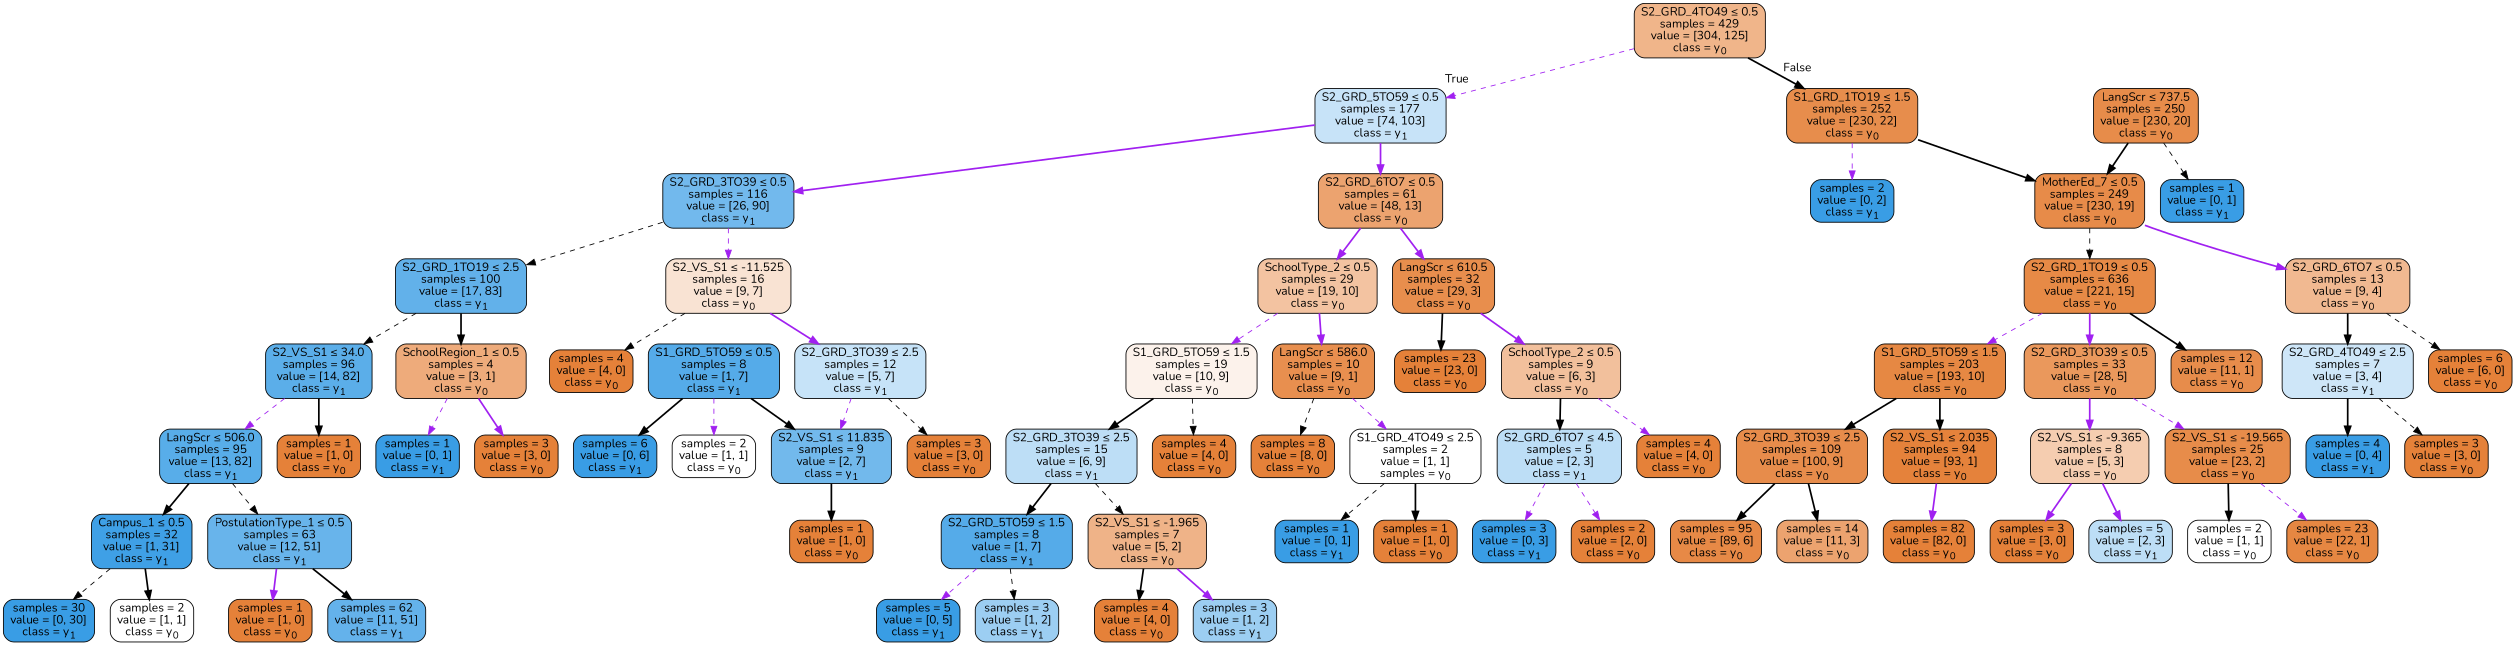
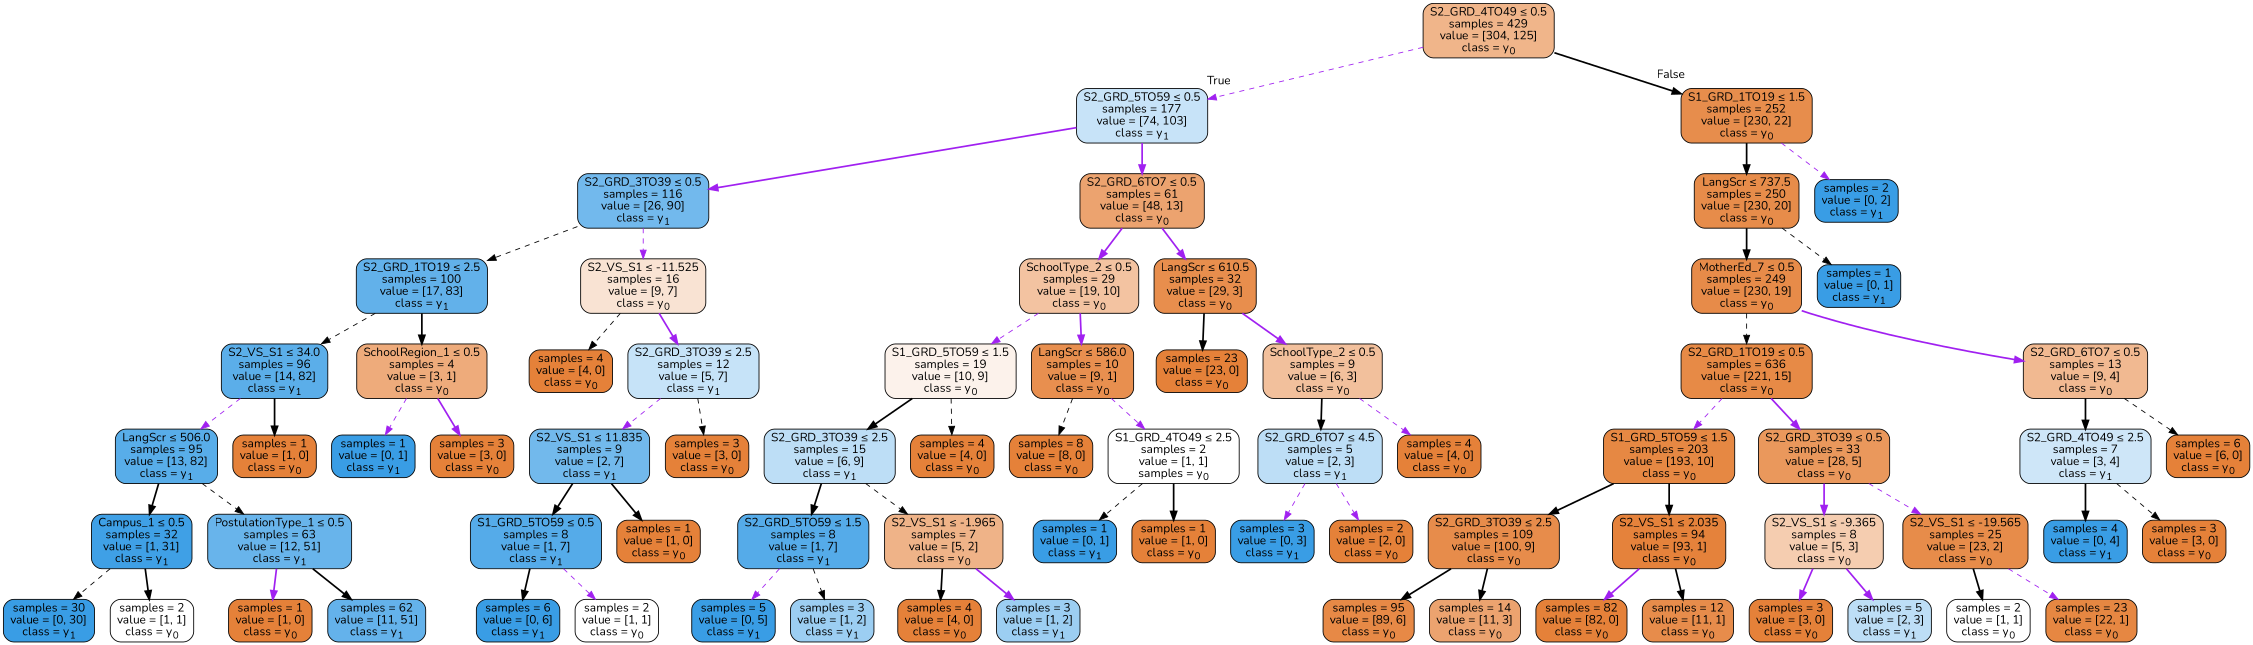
  digraph {
    fontname=Nunito
    node [color=black fillcolor="#e58139" fontname=Nunito shape=box style="filled, rounded"]
    edge [color=black fontname=Nunito style=bold]
    n1 [fillcolor="#f0b58a" label=<S2_GRD_4TO49 &le; 0.5<br/>samples = 429<br/>value = [304, 125]<br/>class = y<SUB>0</SUB>>]
    n2 [fillcolor="#c7e3f8" label=<S2_GRD_5TO59 &le; 0.5<br/>samples = 177<br/>value = [74, 103]<br/>class = y<SUB>1</SUB>>]
    n3 [fillcolor="#e78d4c" label=<S1_GRD_1TO19 &le; 1.5<br/>samples = 252<br/>value = [230, 22]<br/>class = y<SUB>0</SUB>>]
    n4 [fillcolor="#72b9ed" label=<S2_GRD_3TO39 &le; 0.5<br/>samples = 116<br/>value = [26, 90]<br/>class = y<SUB>1</SUB>>]
    n5 [fillcolor="#eca36f" label=<S2_GRD_6TO7 &le; 0.5<br/>samples = 61<br/>value = [48, 13]<br/>class = y<SUB>0</SUB>>]
    n6 [fillcolor="#e78c4a" label=<LangScr &le; 737.5<br/>samples = 250<br/>value = [230, 20]<br/>class = y<SUB>0</SUB>>]
    n7 [fillcolor="#399de5" label=<samples = 2<br/>value = [0, 2]<br/>class = y<SUB>1</SUB>>]
    n8 [fillcolor="#62b1ea" label=<S2_GRD_1TO19 &le; 2.5<br/>samples = 100<br/>value = [17, 83]<br/>class = y<SUB>1</SUB>>]
    n9 [fillcolor="#f9e3d3" label=<S2_VS_S1 &le; -11.525<br/>samples = 16<br/>value = [9, 7]<br/>class = y<SUB>0</SUB>>]
    n10 [fillcolor="#f3c3a1" label=<SchoolType_2 &le; 0.5<br/>samples = 29<br/>value = [19, 10]<br/>class = y<SUB>0</SUB>>]
    n11 [fillcolor="#e88e4d" label=<LangScr &le; 610.5<br/>samples = 32<br/>value = [29, 3]<br/>class = y<SUB>0</SUB>>]
    n12 [fillcolor="#5baee9" label=<S2_VS_S1 &le; 34.0<br/>samples = 96<br/>value = [14, 82]<br/>class = y<SUB>1</SUB>>]
    n13 [fillcolor="#eeab7b" label=<SchoolRegion_1 &le; 0.5<br/>samples = 4<br/>value = [3, 1]<br/>class = y<SUB>0</SUB>>]
    n14 [label=<samples = 4<br/>value = [4, 0]<br/>class = y<SUB>0</SUB>>]
    n15 [fillcolor="#c6e3f8" label=<S2_GRD_3TO39 &le; 2.5<br/>samples = 12<br/>value = [5, 7]<br/>class = y<SUB>1</SUB>>]
    n16 [fillcolor="#58ade9" label=<LangScr &le; 506.0<br/>samples = 95<br/>value = [13, 82]<br/>class = y<SUB>1</SUB>>]
    n17 [label=<samples = 1<br/>value = [1, 0]<br/>class = y<SUB>0</SUB>>]
    n18 [fillcolor="#399de5" label=<samples = 1<br/>value = [0, 1]<br/>class = y<SUB>1</SUB>>]
    n19 [label=<samples = 3<br/>value = [3, 0]<br/>class = y<SUB>0</SUB>>]
    n20 [fillcolor="#3fa0e6" label=<Campus_1 &le; 0.5<br/>samples = 32<br/>value = [1, 31]<br/>class = y<SUB>1</SUB>>]
    n21 [fillcolor="#68b4eb" label=<PostulationType_1 &le; 0.5<br/>samples = 63<br/>value = [12, 51]<br/>class = y<SUB>1</SUB>>]
    n22 [fillcolor="#399de5" label=<samples = 30<br/>value = [0, 30]<br/>class = y<SUB>1</SUB>>]
    n23 [fillcolor="#ffffff" label=<samples = 2<br/>value = [1, 1]<br/>class = y<SUB>0</SUB>>]
    n24 [label=<samples = 1<br/>value = [1, 0]<br/>class = y<SUB>0</SUB>>]
    n25 [fillcolor="#64b2eb" label=<samples = 62<br/>value = [11, 51]<br/>class = y<SUB>1</SUB>>]
    n26 [fillcolor="#72b9ec" label=<S2_VS_S1 &le; 11.835<br/>samples = 9<br/>value = [2, 7]<br/>class = y<SUB>1</SUB>>]
    n27 [label=<samples = 3<br/>value = [3, 0]<br/>class = y<SUB>0</SUB>>]
    n28 [fillcolor="#55abe9" label=<S1_GRD_5TO59 &le; 0.5<br/>samples = 8<br/>value = [1, 7]<br/>class = y<SUB>1</SUB>>]
    n29 [label=<samples = 1<br/>value = [1, 0]<br/>class = y<SUB>0</SUB>>]
    n30 [fillcolor="#399de5" label=<samples = 6<br/>value = [0, 6]<br/>class = y<SUB>1</SUB>>]
    n31 [fillcolor="#ffffff" label=<samples = 2<br/>value = [1, 1]<br/>class = y<SUB>0</SUB>>]
    n32 [fillcolor="#fcf2eb" label=<S1_GRD_5TO59 &le; 1.5<br/>samples = 19<br/>value = [10, 9]<br/>class = y<SUB>0</SUB>>]
    n33 [fillcolor="#e88f4f" label=<LangScr &le; 586.0<br/>samples = 10<br/>value = [9, 1]<br/>class = y<SUB>0</SUB>>]
    n34 [label=<samples = 23<br/>value = [23, 0]<br/>class = y<SUB>0</SUB>>]
    n35 [fillcolor="#f2c09c" label=<SchoolType_2 &le; 0.5<br/>samples = 9<br/>value = [6, 3]<br/>class = y<SUB>0</SUB>>]
    n36 [fillcolor="#bddef6" label=<S2_GRD_3TO39 &le; 2.5<br/>samples = 15<br/>value = [6, 9]<br/>class = y<SUB>1</SUB>>]
    n37 [label=<samples = 4<br/>value = [4, 0]<br/>class = y<SUB>0</SUB>>]
    n38 [label=<samples = 8<br/>value = [8, 0]<br/>class = y<SUB>0</SUB>>]
    n39 [fillcolor="#ffffff" label=<S1_GRD_4TO49 &le; 2.5<br/>samples = 2<br/>value = [1, 1]<br/>samples = y<SUB>0</SUB>>]
    n40 [fillcolor="#55abe9" label=<S2_GRD_5TO59 &le; 1.5<br/>samples = 8<br/>value = [1, 7]<br/>class = y<SUB>1</SUB>>]
    n41 [fillcolor="#efb388" label=<S2_VS_S1 &le; -1.965<br/>samples = 7<br/>value = [5, 2]<br/>class = y<SUB>0</SUB>>]
    n42 [fillcolor="#399de5" label=<samples = 5<br/>value = [0, 5]<br/>class = y<SUB>1</SUB>>]
    n43 [fillcolor="#9ccef2" label=<samples = 3<br/>value = [1, 2]<br/>class = y<SUB>1</SUB>>]
    n44 [label=<samples = 4<br/>value = [4, 0]<br/>class = y<SUB>0</SUB>>]
    n45 [fillcolor="#9ccef2" label=<samples = 3<br/>value = [1, 2]<br/>class = y<SUB>1</SUB>>]
    n46 [fillcolor="#399de5" label=<samples = 1<br/>value = [0, 1]<br/>class = y<SUB>1</SUB>>]
    n47 [label=<samples = 1<br/>value = [1, 0]<br/>class = y<SUB>0</SUB>>]
    n48 [fillcolor="#bddef6" label=<S2_GRD_6TO7 &le; 4.5<br/>samples = 5<br/>value = [2, 3]<br/>class = y<SUB>1</SUB>>]
    n49 [label=<samples = 4<br/>value = [4, 0]<br/>class = y<SUB>0</SUB>>]
    n50 [fillcolor="#399de5" label=<samples = 3<br/>value = [0, 3]<br/>class = y<SUB>1</SUB>>]
    n51 [label=<samples = 2<br/>value = [2, 0]<br/>class = y<SUB>0</SUB>>]
    n52 [fillcolor="#e78b49" label=<MotherEd_7 &le; 0.5<br/>samples = 249<br/>value = [230, 19]<br/>class = y<SUB>0</SUB>>]
    n53 [fillcolor="#399de5" label=<samples = 1<br/>value = [0, 1]<br/>class = y<SUB>1</SUB>>]
    n54 [fillcolor="#e78a46" label=<S2_GRD_1TO19 &le; 0.5<br/>samples = 636<br/>value = [221, 15]<br/>class = y<SUB>0</SUB>>]
    n55 [fillcolor="#f1b991" label=<S2_GRD_6TO7 &le; 0.5<br/>samples = 13<br/>value = [9, 4]<br/>class = y<SUB>0</SUB>>]
    n56 [fillcolor="#e68843" label=<S1_GRD_5TO59 &le; 1.5<br/>samples = 203<br/>value = [193, 10]<br/>class = y<SUB>0</SUB>>]
    n57 [fillcolor="#ea985c" label=<S2_GRD_3TO39 &le; 0.5<br/>samples = 33<br/>value = [28, 5]<br/>class = y<SUB>0</SUB>>]
    n58 [fillcolor="#cee6f8" label=<S2_GRD_4TO49 &le; 2.5<br/>samples = 7<br/>value = [3, 4]<br/>class = y<SUB>1</SUB>>]
    n59 [label=<samples = 6<br/>value = [6, 0]<br/>class = y<SUB>0</SUB>>]
    n60 [fillcolor="#e78c4b" label=<S2_GRD_3TO39 &le; 2.5<br/>samples = 109<br/>value = [100, 9]<br/>class = y<SUB>0</SUB>>]
    n61 [fillcolor="#e5823b" label=<S2_VS_S1 &le; 2.035<br/>samples = 94<br/>value = [93, 1]<br/>class = y<SUB>0</SUB>>]
    n62 [fillcolor="#f5cdb0" label=<S2_VS_S1 &le; -9.365<br/>samples = 8<br/>value = [5, 3]<br/>class = y<SUB>0</SUB>>]
    n63 [fillcolor="#e78c4a" label=<S2_VS_S1 &le; -19.565<br/>samples = 25<br/>value = [23, 2]<br/>class = y<SUB>0</SUB>>]
    n64 [fillcolor="#e78946" label=<samples = 95<br/>value = [89, 6]<br/>class = y<SUB>0</SUB>>]
    n65 [fillcolor="#eca36f" label=<samples = 14<br/>value = [11, 3]<br/>class = y<SUB>0</SUB>>]
    n66 [label=<samples = 82<br/>value = [82, 0]<br/>class = y<SUB>0</SUB>>]
    n67 [fillcolor="#e78c4b" label=<samples = 12<br/>value = [11, 1]<br/>class = y<SUB>0</SUB>>]
    n68 [label=<samples = 3<br/>value = [3, 0]<br/>class = y<SUB>0</SUB>>]
    n69 [fillcolor="#bddef6" label=<samples = 5<br/>value = [2, 3]<br/>class = y<SUB>1</SUB>>]
    n70 [fillcolor="#ffffff" label=<samples = 2<br/>value = [1, 1]<br/>class = y<SUB>0</SUB>>]
    n71 [fillcolor="#e68742" label=<samples = 23<br/>value = [22, 1]<br/>class = y<SUB>0</SUB>>]
    n72 [fillcolor="#399de5" label=<samples = 4<br/>value = [0, 4]<br/>class = y<SUB>1</SUB>>]
    n73 [label=<samples = 3<br/>value = [3, 0]<br/>class = y<SUB>0</SUB>>]
    n1 -> n2 [color=purple headlabel=True labelangle=45 labeldistance=2.5 style=dashed]
    n1 -> n3 [headlabel=False labelangle=-45 labeldistance=2.5]
    n2 -> n4 [color=purple]
    n2 -> n5 [color=purple]
-   n3 -> n52
+   n3 -> n6
    n3 -> n7 [color=purple style=dashed]
    n4 -> n8 [style=dashed]
    n4 -> n9 [color=purple style=dashed]
    n5 -> n10 [color=purple]
    n5 -> n11 [color=purple]
    n6 -> n52
    n6 -> n53 [style=dashed]
    n8 -> n12 [style=dashed]
    n8 -> n13
    n9 -> n14 [style=dashed]
    n9 -> n15 [color=purple]
    n10 -> n32 [color=purple style=dashed]
    n10 -> n33 [color=purple]
    n11 -> n34
    n11 -> n35 [color=purple]
    n12 -> n16 [color=purple style=dashed]
    n12 -> n17
    n13 -> n18 [color=purple style=dashed]
    n13 -> n19 [color=purple]
    n15 -> n26 [color=purple style=dashed]
    n15 -> n27 [style=dashed]
    n16 -> n20
    n16 -> n21 [style=dashed]
    n20 -> n22 [style=dashed]
    n20 -> n23
    n21 -> n24 [color=purple]
    n21 -> n25
-   n28 -> n26
+   n26 -> n28
    n26 -> n29
    n28 -> n30
    n28 -> n31 [color=purple style=dashed]
    n32 -> n36
    n32 -> n37 [style=dashed]
    n33 -> n38 [style=dashed]
    n33 -> n39 [color=purple style=dashed]
    n35 -> n48
    n35 -> n49 [color=purple style=dashed]
    n36 -> n40
    n36 -> n41 [style=dashed]
    n39 -> n46 [style=dashed]
    n39 -> n47
    n40 -> n42 [color=purple style=dashed]
    n40 -> n43 [style=dashed]
    n41 -> n44
    n41 -> n45 [color=purple]
    n48 -> n50 [color=purple style=dashed]
    n48 -> n51 [color=purple style=dashed]
    n52 -> n54 [style=dashed]
    n52 -> n55 [color=purple]
    n54 -> n56 [color=purple style=dashed]
    n54 -> n57 [color=purple]
    n55 -> n58
    n55 -> n59 [style=dashed]
    n56 -> n60
    n56 -> n61
    n57 -> n62 [color=purple]
    n57 -> n63 [color=purple style=dashed]
    n58 -> n72
    n58 -> n73 [style=dashed]
    n60 -> n64
    n60 -> n65
    n61 -> n66 [color=purple]
-   n54 -> n67
+   n61 -> n67
    n62 -> n68 [color=purple]
    n62 -> n69 [color=purple]
    n63 -> n70
    n63 -> n71 [color=purple style=dashed]
  }
